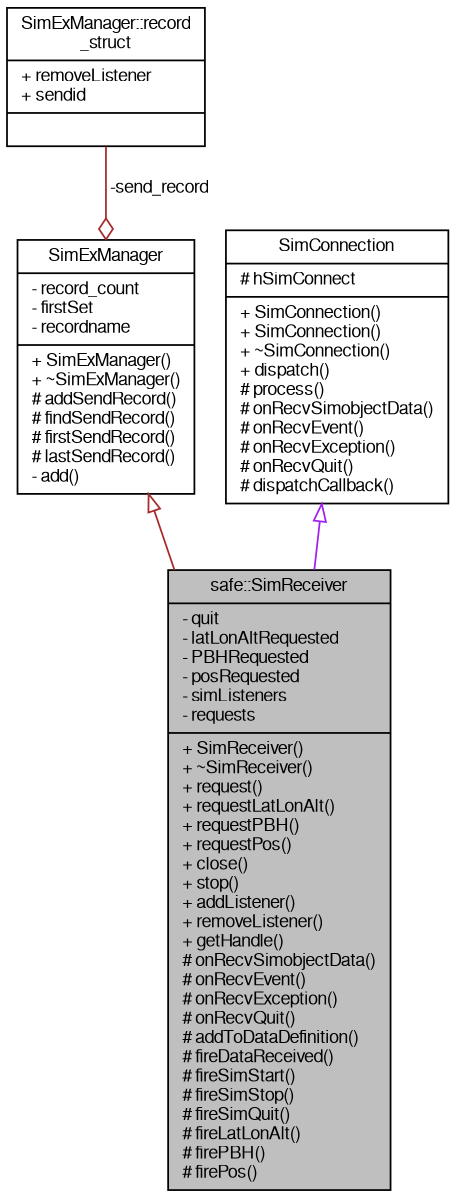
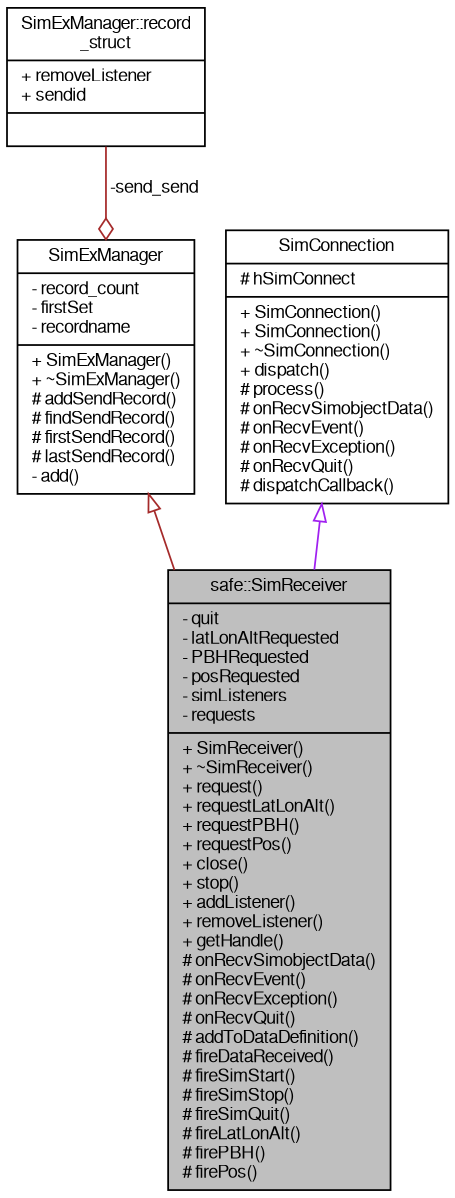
  digraph {
    node [color=black fontname=FreeSans fontsize=10 shape=record]
    edge [arrowtail=onormal color=brown dir=back fontname=FreeSans fontsize=10 labelfontname=FreeSans labelfontsize=10 style=solid]
    n1 [fillcolor=grey75 fontcolor=black height=0.2 label="{safe::SimReceiver\n|- quit\l- latLonAltRequested\l- PBHRequested\l- posRequested\l- simListeners\l- requests\l|+ SimReceiver()\l+ ~SimReceiver()\l+ request()\l+ requestLatLonAlt()\l+ requestPBH()\l+ requestPos()\l+ close()\l+ stop()\l+ addListener()\l+ removeListener()\l+ getHandle()\l# onRecvSimobjectData()\l# onRecvEvent()\l# onRecvException()\l# onRecvQuit()\l# addToDataDefinition()\l# fireDataReceived()\l# fireSimStart()\l# fireSimStop()\l# fireSimQuit()\l# fireLatLonAlt()\l# firePBH()\l# firePos()\l}" style=filled width=0.4]
    n2 [height=0.2 label="{SimExManager\n|- record_count\l- firstSet\l- recordname\l|+ SimExManager()\l+ ~SimExManager()\l# addSendRecord()\l# findSendRecord()\l# firstSendRecord()\l# lastSendRecord()\l- add()\l}" width=0.4]
    n3 [height=0.2 label="{SimExManager::record\l_struct\n|+ removeListener\l+ sendid\l|}" width=0.4]
    n4 [height=0.2 label="{SimConnection\n|# hSimConnect\l|+ SimConnection()\l+ SimConnection()\l+ ~SimConnection()\l+ dispatch()\l# process()\l# onRecvSimobjectData()\l# onRecvEvent()\l# onRecvException()\l# onRecvQuit()\l# dispatchCallback()\l}" width=0.4]
    n2 -> n1
-   n3 -> n2 [arrowhead=odiamond label=" -send_record" arrowtail="" dir=""]
+   n3 -> n2 [arrowhead=odiamond label=" -send_send" arrowtail="" dir=""]
    n4 -> n1 [color=purple]
  }
